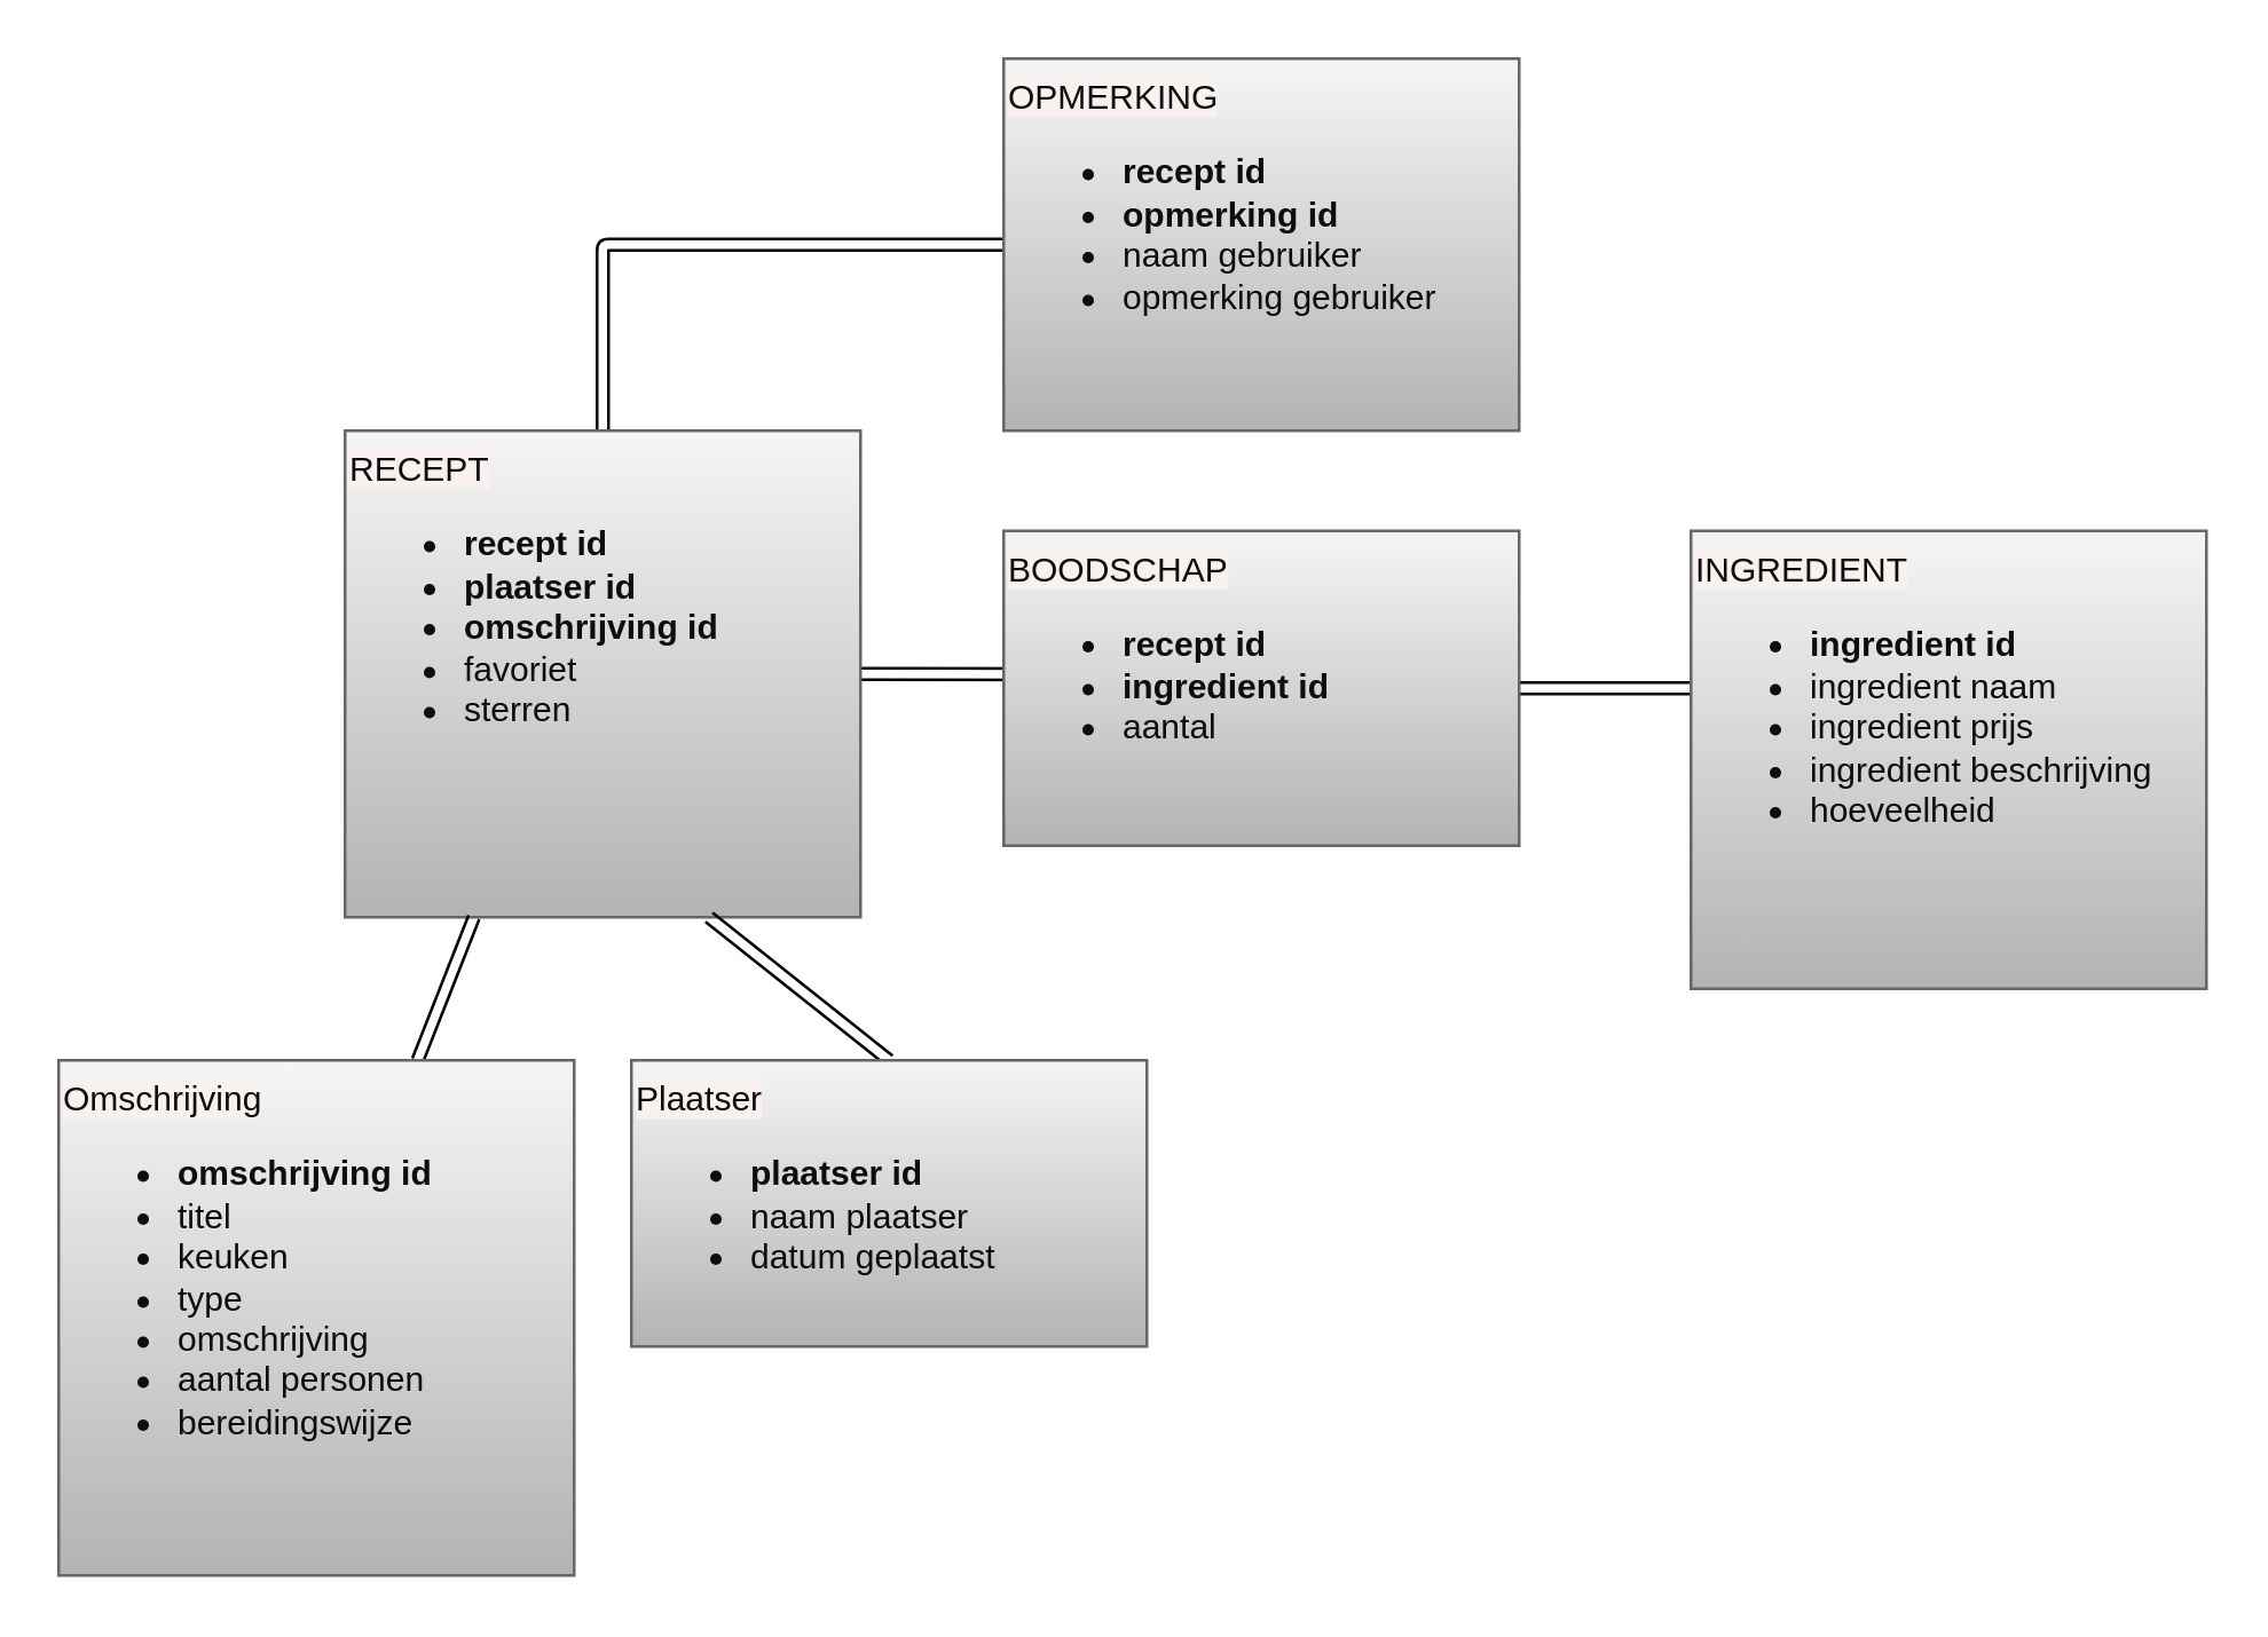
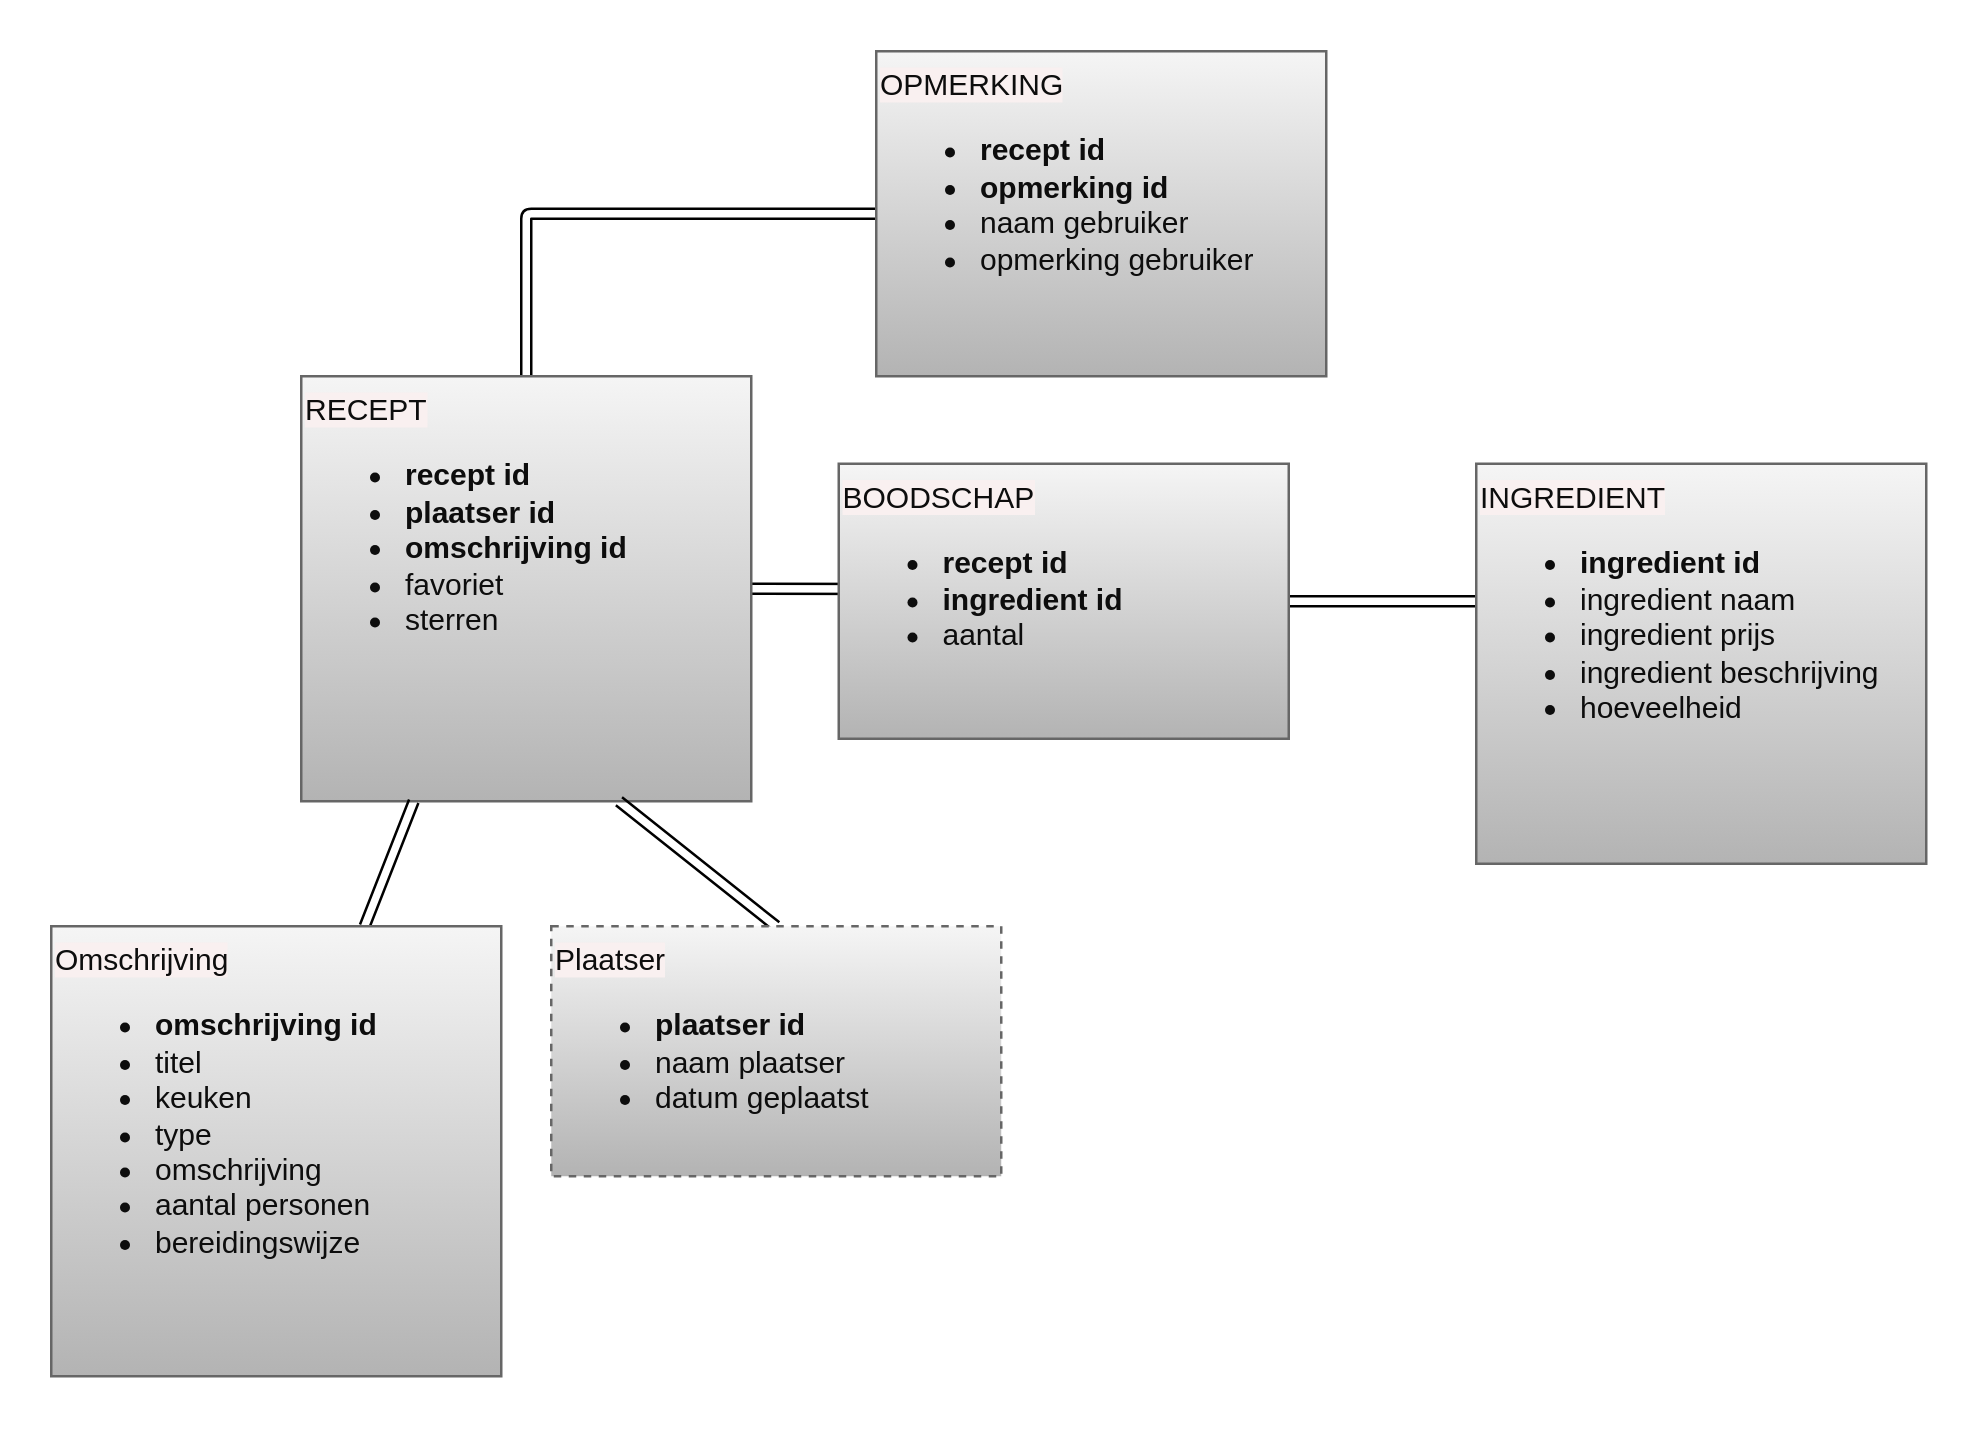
  <mxCell id="0" />
  <mxCell id="1" parent="0" />
  <mxCell id="2" style="edgeStyle=none;shape=link;html=1;exitX=1;exitY=0.5;exitDx=0;exitDy=0;entryX=0.111;entryY=0.455;entryDx=0;entryDy=0;entryPerimeter=0;fontColor=#0d0d0d;" edge="1" parent="1" source="4" target="6"><mxGeometry relative="1" as="geometry" /></mxCell>
  <mxCell id="3" style="edgeStyle=none;shape=link;html=1;exitX=0.5;exitY=0;exitDx=0;exitDy=0;entryX=0;entryY=0.5;entryDx=0;entryDy=0;fontColor=#0d0d0d;" edge="1" parent="1" source="4" target="8"><mxGeometry relative="1" as="geometry"><Array as="points"><mxPoint x="210" y="85" /></Array></mxGeometry></mxCell>
  <mxCell id="4" value="&lt;font color=&quot;#0d0d0d&quot;&gt;&lt;span style=&quot;background-color: rgb(249, 240, 240);&quot;&gt;RECEPT&lt;br&gt;&lt;ul&gt;&lt;li&gt;&lt;b&gt;recept id&lt;/b&gt;&lt;/li&gt;&lt;li&gt;&lt;b&gt;plaatser id&lt;/b&gt;&lt;/li&gt;&lt;li&gt;&lt;b&gt;omschrijving id&lt;/b&gt;&lt;/li&gt;&lt;li&gt;favoriet&lt;/li&gt;&lt;li&gt;sterren&lt;/li&gt;&lt;/ul&gt;&lt;/span&gt;&lt;/font&gt;" style="rounded=0;whiteSpace=wrap;html=1;fillColor=#f5f5f5;gradientColor=#b3b3b3;strokeColor=#666666;align=left;verticalAlign=top;" vertex="1" parent="1"><mxGeometry x="120" y="150" width="180" height="170" as="geometry" /></mxCell>
  <mxCell id="5" style="edgeStyle=none;shape=link;html=1;exitX=1;exitY=0.5;exitDx=0;exitDy=0;entryX=0.056;entryY=0.344;entryDx=0;entryDy=0;entryPerimeter=0;fontColor=#0d0d0d;" edge="1" parent="1" source="6" target="7"><mxGeometry relative="1" as="geometry" /></mxCell>
- <mxCell id="6" value="&lt;font color=&quot;#0d0d0d&quot;&gt;&lt;span style=&quot;background-color: rgb(249, 240, 240);&quot;&gt;BOODSCHAP&lt;br&gt;&lt;ul&gt;&lt;li&gt;&lt;b&gt;recept id&lt;/b&gt;&lt;b&gt;&amp;nbsp;&lt;/b&gt;&lt;/li&gt;&lt;li&gt;&lt;b&gt;ingredient id&lt;/b&gt;&lt;/li&gt;&lt;li&gt;aantal&lt;/li&gt;&lt;/ul&gt;&lt;/span&gt;&lt;/font&gt;" style="rounded=0;whiteSpace=wrap;html=1;fillColor=#f5f5f5;gradientColor=#b3b3b3;strokeColor=#666666;align=left;verticalAlign=top;" vertex="1" parent="1"><mxGeometry x="350" y="185" width="180" height="110" as="geometry" /></mxCell>
+ <mxCell id="6" value="&lt;font color=&quot;#0d0d0d&quot;&gt;&lt;span style=&quot;background-color: rgb(249, 240, 240);&quot;&gt;BOODSCHAP&lt;br&gt;&lt;ul&gt;&lt;li&gt;&lt;b&gt;recept id&lt;/b&gt;&lt;b&gt;&amp;nbsp;&lt;/b&gt;&lt;/li&gt;&lt;li&gt;&lt;b&gt;ingredient id&lt;/b&gt;&lt;/li&gt;&lt;li&gt;aantal&lt;/li&gt;&lt;/ul&gt;&lt;/span&gt;&lt;/font&gt;" style="rounded=0;whiteSpace=wrap;html=1;fillColor=#f5f5f5;gradientColor=#b3b3b3;strokeColor=#666666;align=left;verticalAlign=top;" vertex="1" parent="1"><mxGeometry x="335" y="185" width="180" height="110" as="geometry" /></mxCell>
  <mxCell id="7" value="&lt;font color=&quot;#0d0d0d&quot;&gt;&lt;span style=&quot;background-color: rgb(249, 240, 240);&quot;&gt;INGREDIENT&lt;br&gt;&lt;ul&gt;&lt;li&gt;&lt;b&gt;ingredient id&lt;/b&gt;&lt;/li&gt;&lt;li&gt;ingredient naam&lt;/li&gt;&lt;li&gt;ingredient prijs&lt;/li&gt;&lt;li&gt;ingredient beschrijving&lt;/li&gt;&lt;li&gt;hoeveelheid&lt;/li&gt;&lt;/ul&gt;&lt;/span&gt;&lt;/font&gt;" style="rounded=0;whiteSpace=wrap;html=1;fillColor=#f5f5f5;gradientColor=#b3b3b3;strokeColor=#666666;align=left;verticalAlign=top;" vertex="1" parent="1"><mxGeometry x="590" y="185" width="180" height="160" as="geometry" /></mxCell>
  <mxCell id="8" value="&lt;font color=&quot;#0d0d0d&quot;&gt;&lt;span style=&quot;background-color: rgb(249, 240, 240);&quot;&gt;OPMERKING&lt;br&gt;&lt;ul&gt;&lt;li&gt;&lt;b&gt;recept id&lt;/b&gt;&lt;/li&gt;&lt;li&gt;&lt;b&gt;opmerking id&lt;/b&gt;&lt;/li&gt;&lt;li&gt;naam gebruiker&lt;/li&gt;&lt;li&gt;opmerking gebruiker&lt;/li&gt;&lt;/ul&gt;&lt;/span&gt;&lt;/font&gt;" style="rounded=0;whiteSpace=wrap;html=1;fillColor=#f5f5f5;gradientColor=#b3b3b3;strokeColor=#666666;align=left;verticalAlign=top;" vertex="1" parent="1"><mxGeometry x="350" y="20" width="180" height="130" as="geometry" /></mxCell>
  <mxCell id="9" style="edgeStyle=none;shape=link;html=1;entryX=0.25;entryY=1;entryDx=0;entryDy=0;fontColor=#0d0d0d;" edge="1" parent="1" source="10" target="4"><mxGeometry relative="1" as="geometry" /></mxCell>
  <mxCell id="10" value="&lt;font color=&quot;#0d0d0d&quot;&gt;&lt;span style=&quot;background-color: rgb(249, 240, 240);&quot;&gt;Omschrijving&lt;br&gt;&lt;ul&gt;&lt;li&gt;&lt;b&gt;omschrijving id&lt;/b&gt;&lt;/li&gt;&lt;li&gt;titel&lt;/li&gt;&lt;li&gt;keuken&lt;/li&gt;&lt;li&gt;type&lt;/li&gt;&lt;li&gt;omschrijving&lt;/li&gt;&lt;li&gt;aantal personen&lt;/li&gt;&lt;li&gt;bereidingswijze&lt;/li&gt;&lt;/ul&gt;&lt;/span&gt;&lt;/font&gt;" style="rounded=0;whiteSpace=wrap;html=1;fillColor=#f5f5f5;gradientColor=#b3b3b3;strokeColor=#666666;align=left;verticalAlign=top;" vertex="1" parent="1"><mxGeometry x="20" y="370" width="180" height="180" as="geometry" /></mxCell>
  <mxCell id="11" style="edgeStyle=none;shape=link;html=1;exitX=0.5;exitY=0;exitDx=0;exitDy=0;entryX=0.706;entryY=1;entryDx=0;entryDy=0;entryPerimeter=0;fontColor=#0d0d0d;" edge="1" parent="1" source="12" target="4"><mxGeometry relative="1" as="geometry" /></mxCell>
- <mxCell id="12" value="&lt;font color=&quot;#0d0d0d&quot;&gt;&lt;span style=&quot;background-color: rgb(249, 240, 240);&quot;&gt;Plaatser&lt;br&gt;&lt;ul&gt;&lt;li&gt;&lt;b&gt;plaatser id&lt;/b&gt;&lt;br&gt;&lt;/li&gt;&lt;li&gt;naam plaatser&lt;/li&gt;&lt;li&gt;datum geplaatst&lt;/li&gt;&lt;/ul&gt;&lt;/span&gt;&lt;/font&gt;" style="rounded=0;whiteSpace=wrap;html=1;fillColor=#f5f5f5;gradientColor=#b3b3b3;strokeColor=#666666;align=left;verticalAlign=top;" vertex="1" parent="1"><mxGeometry x="220" y="370" width="180" height="100" as="geometry" /></mxCell>
+ <mxCell id="12" value="&lt;font color=&quot;#0d0d0d&quot;&gt;&lt;span style=&quot;background-color: rgb(249, 240, 240);&quot;&gt;Plaatser&lt;br&gt;&lt;ul&gt;&lt;li&gt;&lt;b&gt;plaatser id&lt;/b&gt;&lt;br&gt;&lt;/li&gt;&lt;li&gt;naam plaatser&lt;/li&gt;&lt;li&gt;datum geplaatst&lt;/li&gt;&lt;/ul&gt;&lt;/span&gt;&lt;/font&gt;" style="rounded=0;whiteSpace=wrap;html=1;fillColor=#f5f5f5;gradientColor=#b3b3b3;strokeColor=#666666;align=left;verticalAlign=top;dashed=1;" vertex="1" parent="1"><mxGeometry x="220" y="370" width="180" height="100" as="geometry" /></mxCell>
